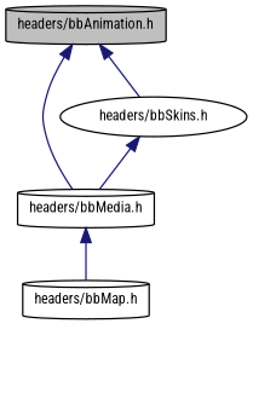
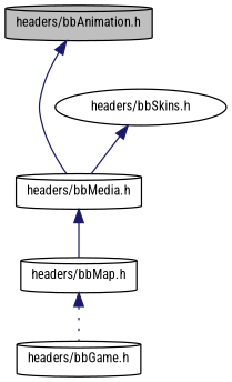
  digraph {
    fontname="Roboto Condensed"
    node [color=black fillcolor=white fontname="Roboto Condensed" fontsize=10 shape=cylinder style=filled]
    edge [color=midnightblue dir=back fontname="Roboto Condensed" fontsize=10 labelfontname=Helvetica labelfontsize=10 style=solid]
    n1 [fillcolor=grey75 fontcolor=black height=0.2 label="headers/bbAnimation.h" width=0.4]
    n2 [height=0.2 label="headers/bbMedia.h" width=0.4]
    n3 [height=0.2 label="headers/bbSkins.h" shape=ellipse width=0.4]
    n4 [height=0.2 label="headers/bbMap.h" width=0.4]
+   n5 [height=0.2 label="headers/bbGame.h" width=0.4]
    n1 -> n2
-   n1 -> n3
    n2 -> n4
    n3 -> n2
+   n4 -> n5 [style=dotted]
  }
